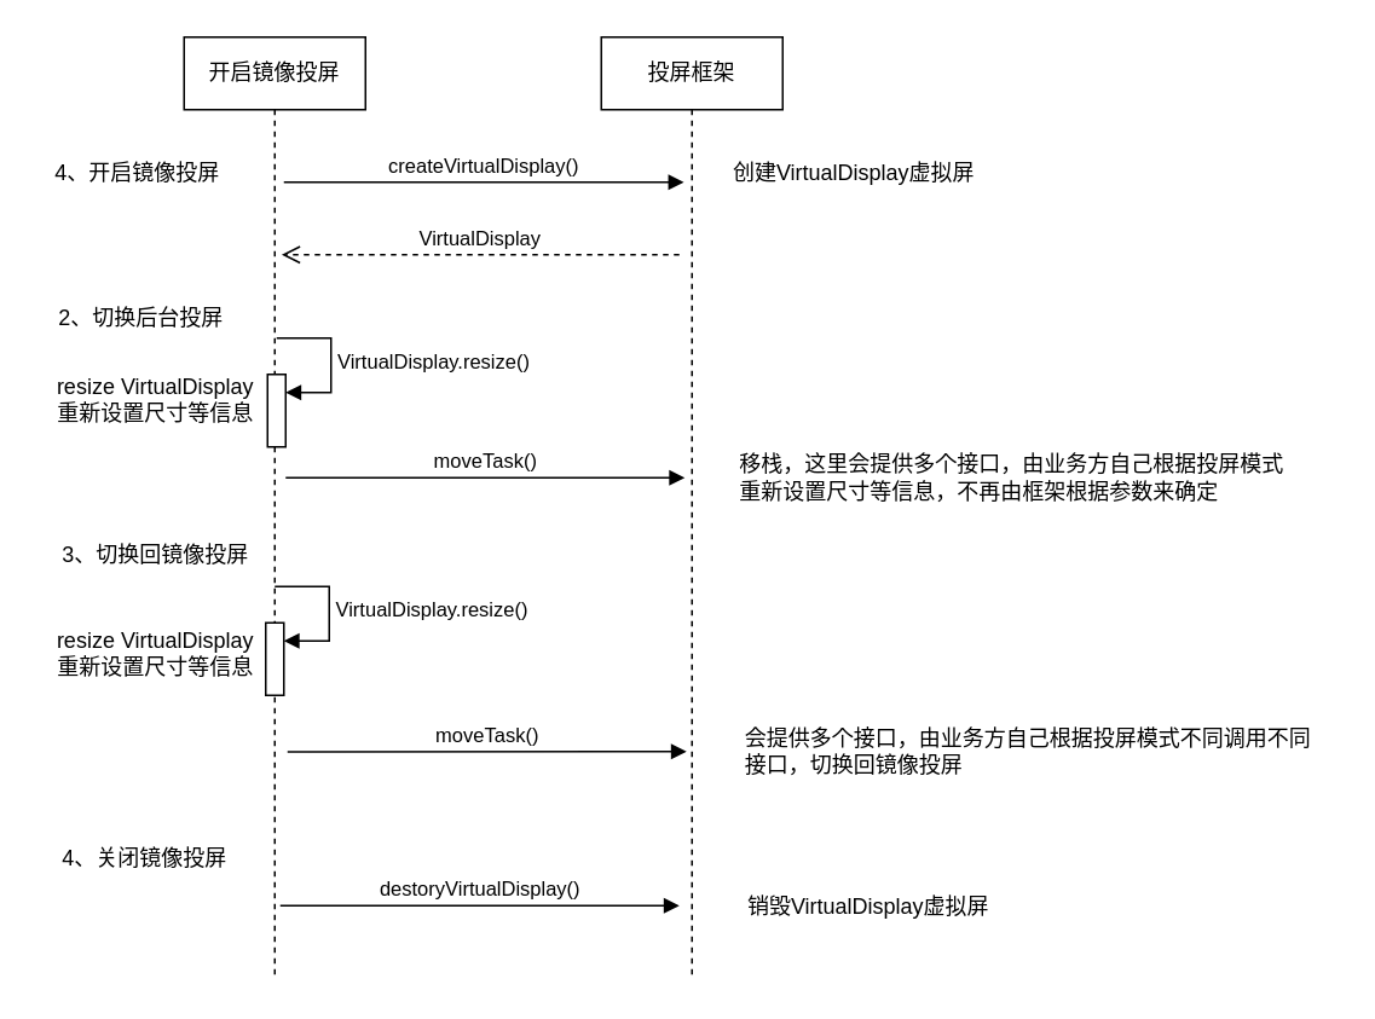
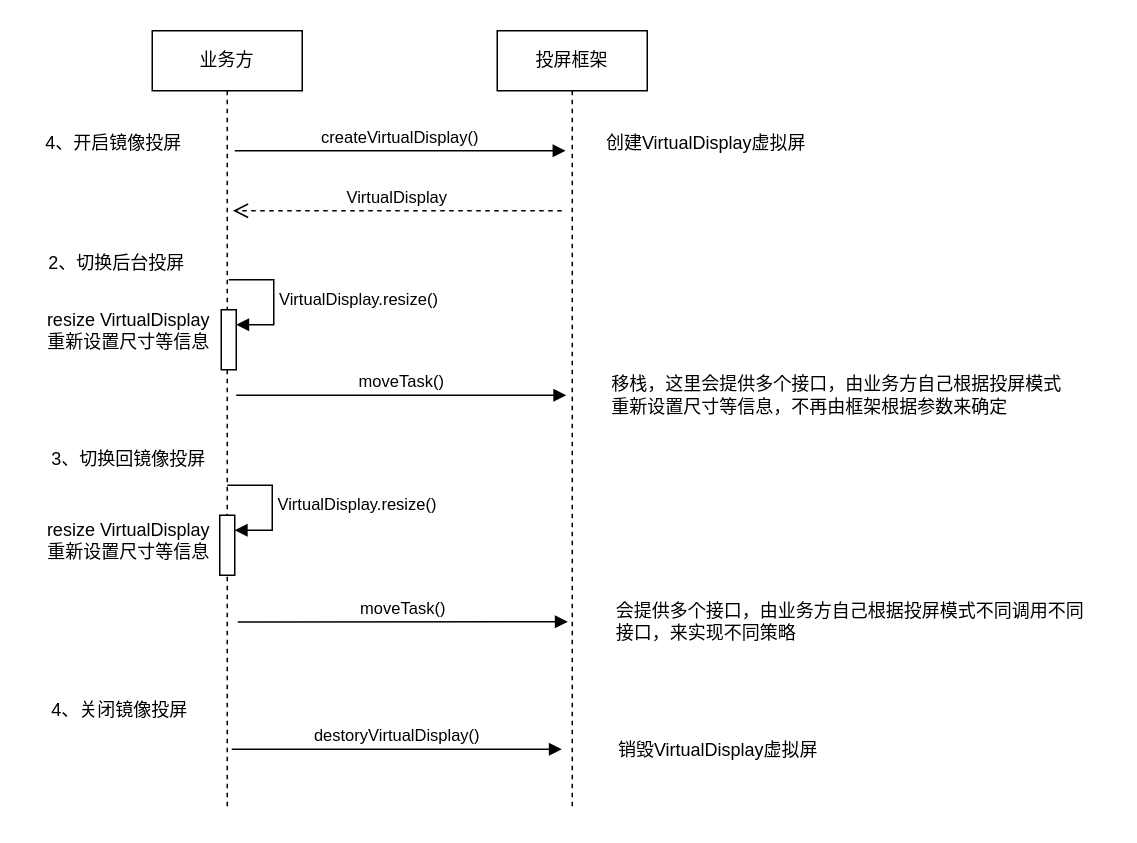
  <mxCell id="0" />
  <mxCell id="1" parent="0" />
- <mxCell id="2" value="开启镜像投屏" style="shape=umlLifeline;perimeter=lifelinePerimeter;whiteSpace=wrap;html=1;container=1;dropTarget=0;collapsible=0;recursiveResize=0;outlineConnect=0;portConstraint=eastwest;newEdgeStyle={&quot;edgeStyle&quot;:&quot;elbowEdgeStyle&quot;,&quot;elbow&quot;:&quot;vertical&quot;,&quot;curved&quot;:0,&quot;rounded&quot;:0};" vertex="1" parent="1"><mxGeometry x="101" y="20" width="100" height="520" as="geometry" /></mxCell>
+ <mxCell id="2" value="业务方" style="shape=umlLifeline;perimeter=lifelinePerimeter;whiteSpace=wrap;html=1;container=1;dropTarget=0;collapsible=0;recursiveResize=0;outlineConnect=0;portConstraint=eastwest;newEdgeStyle={&quot;edgeStyle&quot;:&quot;elbowEdgeStyle&quot;,&quot;elbow&quot;:&quot;vertical&quot;,&quot;curved&quot;:0,&quot;rounded&quot;:0};" vertex="1" parent="1"><mxGeometry x="101" y="20" width="100" height="520" as="geometry" /></mxCell>
  <mxCell id="3" value="" style="html=1;points=[];perimeter=orthogonalPerimeter;outlineConnect=0;targetShapes=umlLifeline;portConstraint=eastwest;newEdgeStyle={&quot;edgeStyle&quot;:&quot;elbowEdgeStyle&quot;,&quot;elbow&quot;:&quot;vertical&quot;,&quot;curved&quot;:0,&quot;rounded&quot;:0};" vertex="1" parent="2"><mxGeometry x="46" y="186" width="10" height="40" as="geometry" /></mxCell>
  <mxCell id="4" value="VirtualDisplay.resize()" style="html=1;align=left;spacingLeft=2;endArrow=block;rounded=0;edgeStyle=orthogonalEdgeStyle;curved=0;rounded=0;" edge="1" parent="2" target="3"><mxGeometry relative="1" as="geometry"><mxPoint x="51" y="166" as="sourcePoint" /><Array as="points"><mxPoint x="81" y="196" /></Array></mxGeometry></mxCell>
  <mxCell id="5" value="" style="html=1;points=[];perimeter=orthogonalPerimeter;outlineConnect=0;targetShapes=umlLifeline;portConstraint=eastwest;newEdgeStyle={&quot;edgeStyle&quot;:&quot;elbowEdgeStyle&quot;,&quot;elbow&quot;:&quot;vertical&quot;,&quot;curved&quot;:0,&quot;rounded&quot;:0};" vertex="1" parent="2"><mxGeometry x="45" y="323" width="10" height="40" as="geometry" /></mxCell>
  <mxCell id="6" value="VirtualDisplay.resize()" style="html=1;align=left;spacingLeft=2;endArrow=block;rounded=0;edgeStyle=orthogonalEdgeStyle;curved=0;rounded=0;" edge="1" target="5" parent="2"><mxGeometry relative="1" as="geometry"><mxPoint x="50" y="303" as="sourcePoint" /><Array as="points"><mxPoint x="80" y="333" /></Array></mxGeometry></mxCell>
  <mxCell id="7" value="投屏框架" style="shape=umlLifeline;perimeter=lifelinePerimeter;whiteSpace=wrap;html=1;container=1;dropTarget=0;collapsible=0;recursiveResize=0;outlineConnect=0;portConstraint=eastwest;newEdgeStyle={&quot;edgeStyle&quot;:&quot;elbowEdgeStyle&quot;,&quot;elbow&quot;:&quot;vertical&quot;,&quot;curved&quot;:0,&quot;rounded&quot;:0};" vertex="1" parent="1"><mxGeometry x="331" y="20" width="100" height="520" as="geometry" /></mxCell>
  <mxCell id="8" value="4、开启镜像投屏" style="text;html=1;align=center;verticalAlign=middle;resizable=0;points=[];autosize=1;strokeColor=none;fillColor=none;" vertex="1" parent="1"><mxGeometry x="20" y="80" width="110" height="30" as="geometry" /></mxCell>
  <mxCell id="9" value="createVirtualDisplay()" style="html=1;verticalAlign=bottom;endArrow=block;edgeStyle=elbowEdgeStyle;elbow=vertical;curved=0;rounded=0;" edge="1" parent="1"><mxGeometry width="80" relative="1" as="geometry"><mxPoint x="156" y="100" as="sourcePoint" /><mxPoint x="376.5" y="99.759" as="targetPoint" /></mxGeometry></mxCell>
  <mxCell id="10" value="创建VirtualDisplay虚拟屏" style="text;html=1;align=center;verticalAlign=middle;resizable=0;points=[];autosize=1;strokeColor=none;fillColor=none;" vertex="1" parent="1"><mxGeometry x="390" y="80" width="160" height="30" as="geometry" /></mxCell>
  <mxCell id="11" value="VirtualDisplay" style="html=1;verticalAlign=bottom;endArrow=open;dashed=1;endSize=8;edgeStyle=elbowEdgeStyle;elbow=vertical;curved=0;rounded=0;" edge="1" parent="1"><mxGeometry relative="1" as="geometry"><mxPoint x="374" y="140" as="sourcePoint" /><mxPoint x="154.81" y="139.759" as="targetPoint" /></mxGeometry></mxCell>
  <mxCell id="12" value="moveTask()" style="html=1;verticalAlign=bottom;endArrow=block;edgeStyle=elbowEdgeStyle;elbow=vertical;curved=0;rounded=0;" edge="1" parent="1"><mxGeometry width="80" relative="1" as="geometry"><mxPoint x="157" y="263" as="sourcePoint" /><mxPoint x="377" y="263" as="targetPoint" /></mxGeometry></mxCell>
  <mxCell id="13" value="2、切换后台投屏" style="text;html=1;align=center;verticalAlign=middle;resizable=0;points=[];autosize=1;strokeColor=none;fillColor=none;" vertex="1" parent="1"><mxGeometry x="22" y="160" width="110" height="30" as="geometry" /></mxCell>
  <mxCell id="14" value="&lt;div style=&quot;text-align: left;&quot;&gt;移栈，这里会提供多个接口，由业务方自己根据投屏模式&lt;/div&gt;&lt;div style=&quot;text-align: left;&quot;&gt;重新设置尺寸等信息，不再由框架根据参数来确定&lt;/div&gt;" style="text;html=1;align=center;verticalAlign=middle;resizable=0;points=[];autosize=1;strokeColor=none;fillColor=none;" vertex="1" parent="1"><mxGeometry x="397" y="243" width="320" height="40" as="geometry" /></mxCell>
  <mxCell id="15" value="3、切换回镜像投屏" style="text;html=1;align=center;verticalAlign=middle;resizable=0;points=[];autosize=1;strokeColor=none;fillColor=none;" vertex="1" parent="1"><mxGeometry x="20" y="291" width="130" height="30" as="geometry" /></mxCell>
  <mxCell id="16" value="moveTask()" style="html=1;verticalAlign=bottom;endArrow=block;edgeStyle=elbowEdgeStyle;elbow=vertical;curved=0;rounded=0;" edge="1" parent="1"><mxGeometry width="80" relative="1" as="geometry"><mxPoint x="158" y="414.24" as="sourcePoint" /><mxPoint x="378" y="414.24" as="targetPoint" /></mxGeometry></mxCell>
- <mxCell id="17" value="&lt;div style=&quot;text-align: left;&quot;&gt;会提供多个接口，由业务方自己根据投屏模式不同调用不同&lt;/div&gt;&lt;div style=&quot;text-align: left;&quot;&gt;接口，切换回镜像投屏&lt;/div&gt;" style="text;html=1;align=center;verticalAlign=middle;resizable=0;points=[];autosize=1;strokeColor=none;fillColor=none;" vertex="1" parent="1"><mxGeometry x="396" y="394" width="340" height="40" as="geometry" /></mxCell>
+ <mxCell id="17" value="&lt;div style=&quot;text-align: left;&quot;&gt;会提供多个接口，由业务方自己根据投屏模式不同调用不同&lt;/div&gt;&lt;div style=&quot;text-align: left;&quot;&gt;接口，来实现不同策略&lt;/div&gt;" style="text;html=1;align=center;verticalAlign=middle;resizable=0;points=[];autosize=1;strokeColor=none;fillColor=none;" vertex="1" parent="1"><mxGeometry x="396" y="394" width="340" height="40" as="geometry" /></mxCell>
  <mxCell id="18" value="resize VirtualDisplay&lt;br&gt;重新设置尺寸等信息" style="text;html=1;align=center;verticalAlign=middle;resizable=0;points=[];autosize=1;strokeColor=none;fillColor=none;" vertex="1" parent="1"><mxGeometry x="20" y="200" width="130" height="40" as="geometry" /></mxCell>
  <mxCell id="19" value="4、关闭镜像投屏" style="text;html=1;align=center;verticalAlign=middle;resizable=0;points=[];autosize=1;strokeColor=none;fillColor=none;" vertex="1" parent="1"><mxGeometry x="24" y="458" width="110" height="30" as="geometry" /></mxCell>
  <mxCell id="20" value="destoryVirtualDisplay()" style="html=1;verticalAlign=bottom;endArrow=block;edgeStyle=elbowEdgeStyle;elbow=vertical;curved=0;rounded=0;" edge="1" parent="1"><mxGeometry width="80" relative="1" as="geometry"><mxPoint x="154" y="498.96" as="sourcePoint" /><mxPoint x="374" y="498.96" as="targetPoint" /></mxGeometry></mxCell>
  <mxCell id="21" value="resize VirtualDisplay&lt;br&gt;重新设置尺寸等信息" style="text;html=1;align=center;verticalAlign=middle;resizable=0;points=[];autosize=1;strokeColor=none;fillColor=none;" vertex="1" parent="1"><mxGeometry x="20" y="340" width="130" height="40" as="geometry" /></mxCell>
  <mxCell id="22" value="销毁VirtualDisplay虚拟屏" style="text;html=1;align=center;verticalAlign=middle;resizable=0;points=[];autosize=1;strokeColor=none;fillColor=none;" vertex="1" parent="1"><mxGeometry x="398" y="485" width="160" height="30" as="geometry" /></mxCell>
